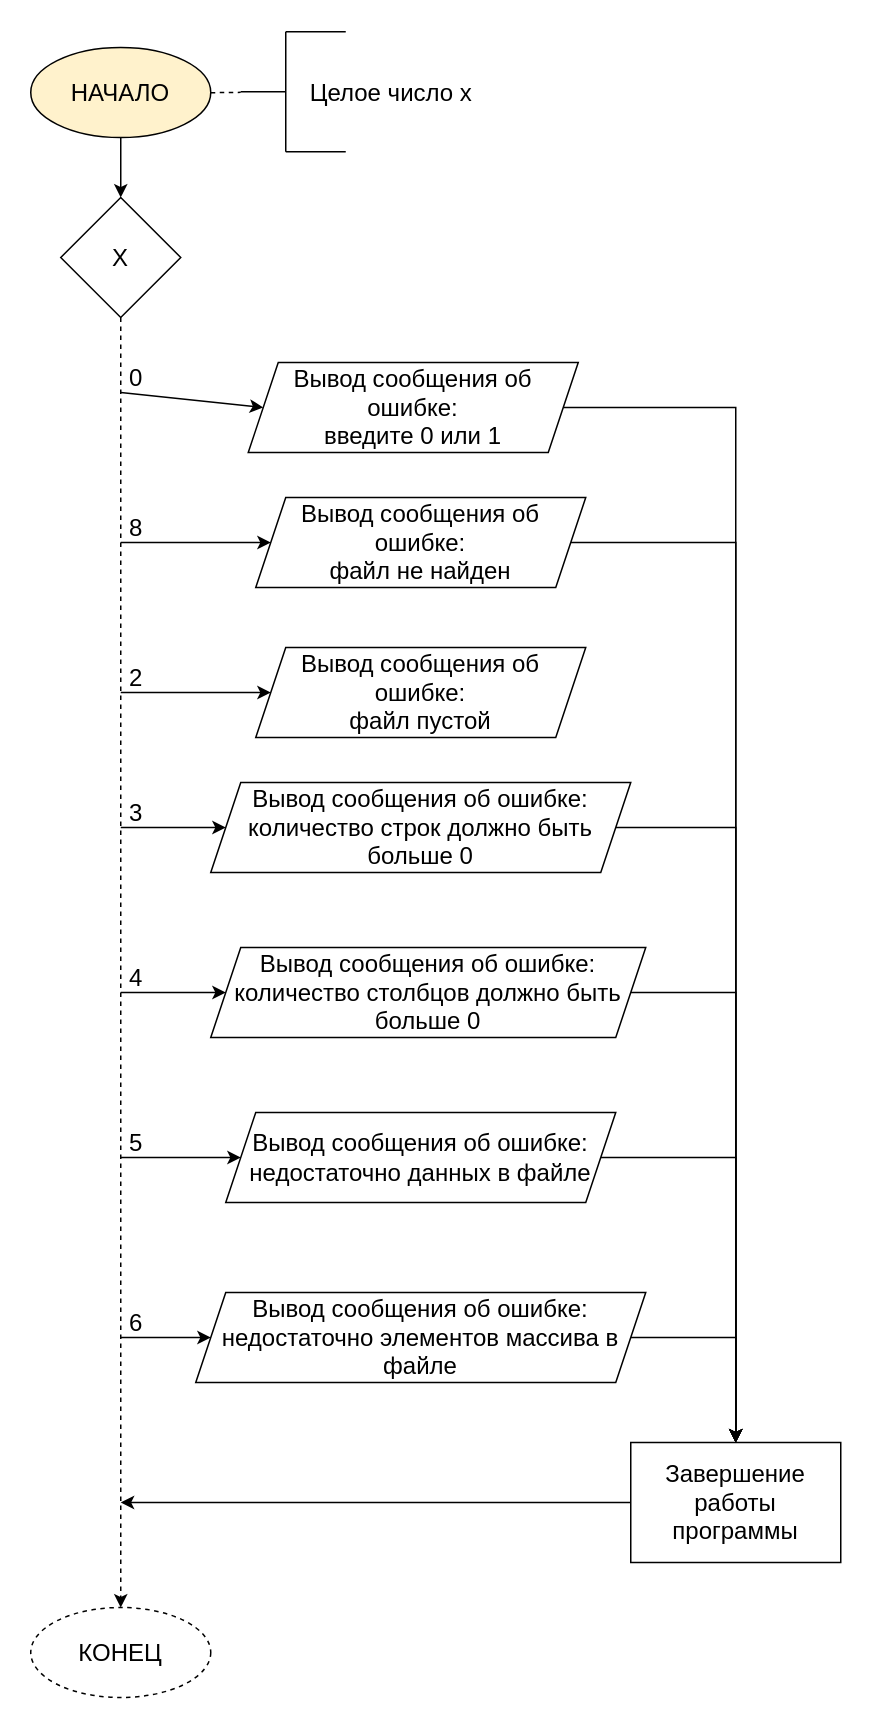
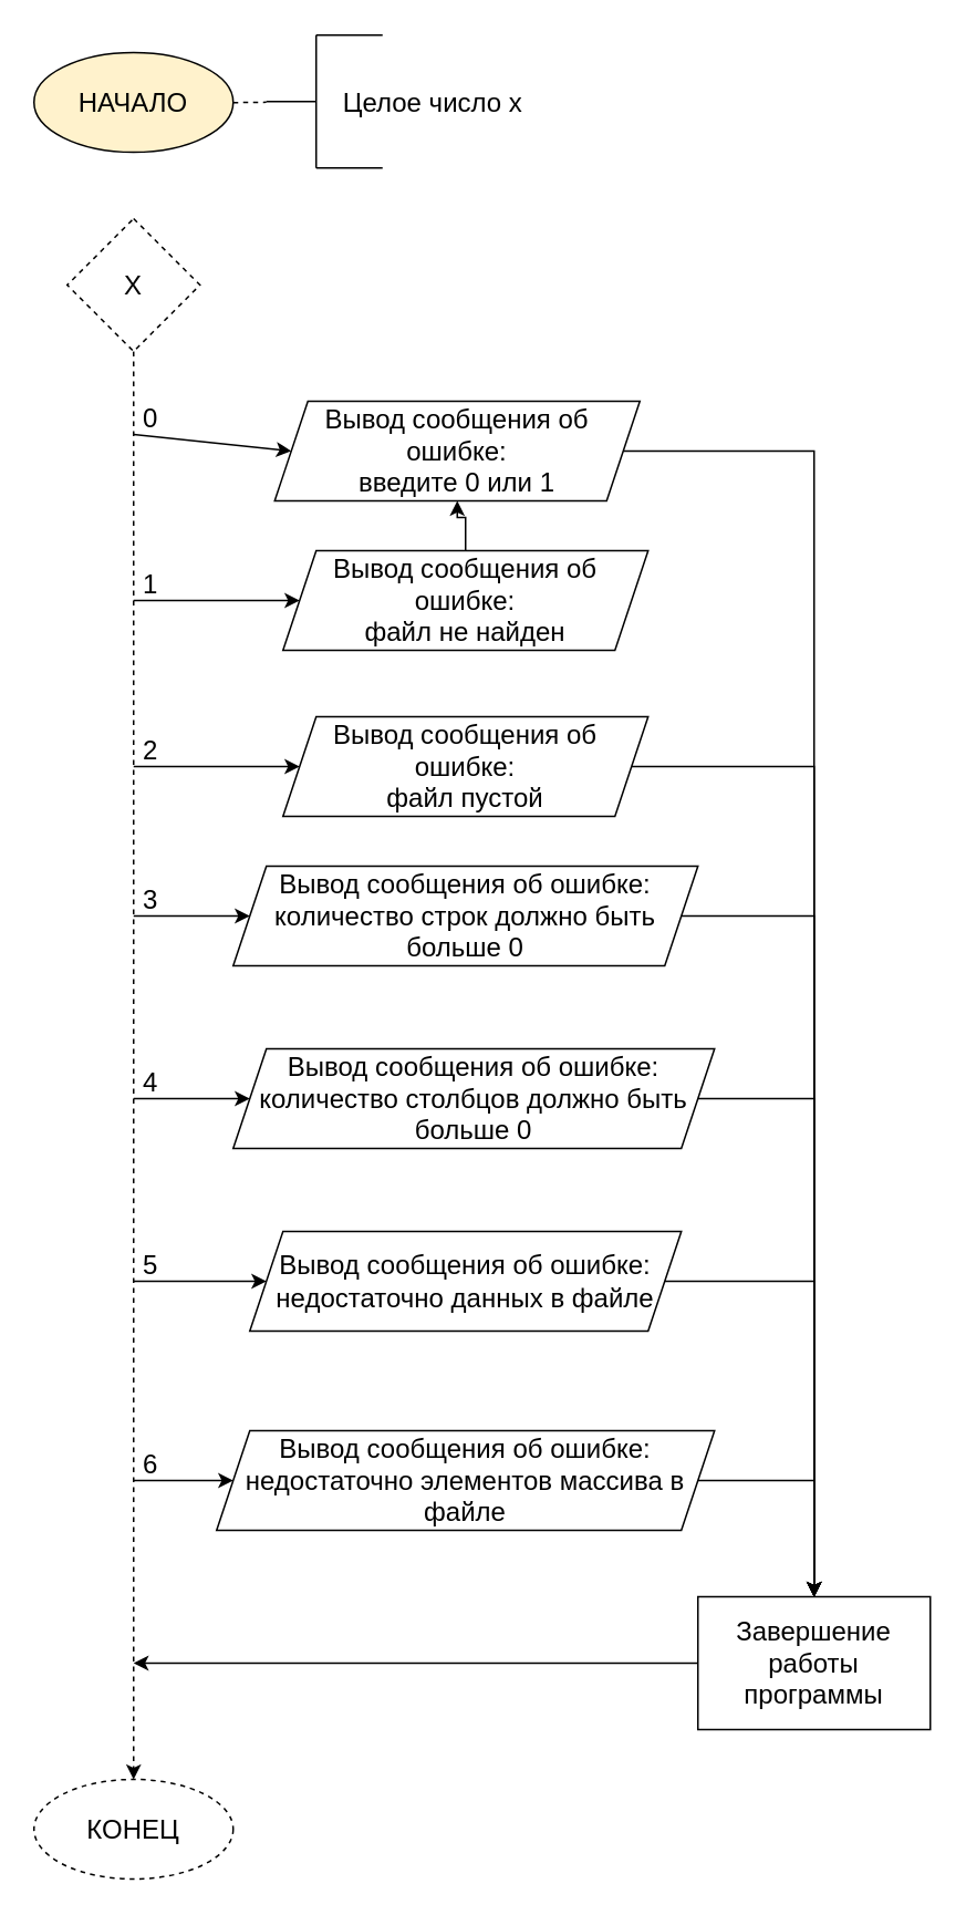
  <mxCell id="0" />
  <mxCell id="1" parent="0" />
- <mxCell id="2" value="" style="edgeStyle=orthogonalEdgeStyle;rounded=0;orthogonalLoop=1;jettySize=auto;html=1;fontSize=16;" edge="1" parent="1" source="3" target="11"><mxGeometry relative="1" as="geometry" /></mxCell>
  <mxCell id="3" value="НАЧАЛО" style="ellipse;whiteSpace=wrap;html=1;fontSize=16;fillColor=#fff2cc;" vertex="1" parent="1"><mxGeometry x="20" y="31" width="120" height="60" as="geometry" /></mxCell>
  <mxCell id="4" value="Целое число x" style="text;html=1;align=center;verticalAlign=middle;resizable=0;points=[];autosize=1;strokeColor=none;fillColor=none;fontSize=16;" vertex="1" parent="1"><mxGeometry x="200" y="51" width="120" height="20" as="geometry" /></mxCell>
  <mxCell id="5" value="" style="endArrow=none;html=1;rounded=0;fontSize=16;" edge="1" parent="1"><mxGeometry width="50" height="50" relative="1" as="geometry"><mxPoint x="190" y="60.5" as="sourcePoint" /><mxPoint x="160" y="60.5" as="targetPoint" /></mxGeometry></mxCell>
  <mxCell id="6" value="" style="endArrow=none;html=1;rounded=0;fontSize=16;" edge="1" parent="1"><mxGeometry width="50" height="50" relative="1" as="geometry"><mxPoint x="190" y="100.5" as="sourcePoint" /><mxPoint x="190" y="20.5" as="targetPoint" /></mxGeometry></mxCell>
  <mxCell id="7" value="" style="endArrow=none;html=1;rounded=0;fontSize=16;" edge="1" parent="1"><mxGeometry width="50" height="50" relative="1" as="geometry"><mxPoint x="230" y="20.5" as="sourcePoint" /><mxPoint x="190" y="20.5" as="targetPoint" /></mxGeometry></mxCell>
  <mxCell id="8" value="" style="endArrow=none;html=1;rounded=0;fontSize=16;" edge="1" parent="1"><mxGeometry width="50" height="50" relative="1" as="geometry"><mxPoint x="230" y="100.5" as="sourcePoint" /><mxPoint x="190" y="100.5" as="targetPoint" /></mxGeometry></mxCell>
  <mxCell id="9" value="" style="endArrow=none;dashed=1;html=1;rounded=0;exitX=1;exitY=0.5;exitDx=0;exitDy=0;" edge="1" parent="1"><mxGeometry width="50" height="50" relative="1" as="geometry"><mxPoint x="140" y="61.14" as="sourcePoint" /><mxPoint x="160" y="60.9" as="targetPoint" /></mxGeometry></mxCell>
  <mxCell id="10" style="edgeStyle=orthogonalEdgeStyle;rounded=0;orthogonalLoop=1;jettySize=auto;html=1;fontSize=16;entryX=0.5;entryY=0;entryDx=0;entryDy=0;dashed=1;" edge="1" parent="1" source="11" target="41"><mxGeometry relative="1" as="geometry"><mxPoint x="80" y="1002.667" as="targetPoint" /></mxGeometry></mxCell>
- <mxCell id="11" value="X" style="rhombus;whiteSpace=wrap;html=1;fontSize=16;" vertex="1" parent="1"><mxGeometry x="40" y="131" width="80" height="80" as="geometry" /></mxCell>
+ <mxCell id="11" value="X" style="rhombus;whiteSpace=wrap;html=1;fontSize=16;dashed=1;" vertex="1" parent="1"><mxGeometry x="40" y="131" width="80" height="80" as="geometry" /></mxCell>
  <mxCell id="12" style="edgeStyle=orthogonalEdgeStyle;rounded=0;orthogonalLoop=1;jettySize=auto;html=1;fontSize=16;entryX=0.5;entryY=0;entryDx=0;entryDy=0;" edge="1" parent="1" source="13" target="40"><mxGeometry relative="1" as="geometry"><mxPoint x="490" y="983.5" as="targetPoint" /></mxGeometry></mxCell>
  <mxCell id="13" value="Вывод сообщения об ошибке:&lt;br&gt;введите 0 или 1" style="shape=parallelogram;perimeter=parallelogramPerimeter;whiteSpace=wrap;html=1;fixedSize=1;fontSize=16;" vertex="1" parent="1"><mxGeometry x="165" y="241" width="220" height="60" as="geometry" /></mxCell>
  <mxCell id="14" value="" style="endArrow=classic;html=1;rounded=0;fontSize=16;entryX=0;entryY=0.5;entryDx=0;entryDy=0;" edge="1" parent="1" target="13"><mxGeometry width="50" height="50" relative="1" as="geometry"><mxPoint x="80" y="261" as="sourcePoint" /><mxPoint x="190" y="281" as="targetPoint" /></mxGeometry></mxCell>
  <mxCell id="15" value="0" style="text;html=1;align=center;verticalAlign=middle;resizable=0;points=[];autosize=1;strokeColor=none;fillColor=none;fontSize=16;" vertex="1" parent="1"><mxGeometry x="80" y="241" width="20" height="20" as="geometry" /></mxCell>
- <mxCell id="16" style="edgeStyle=orthogonalEdgeStyle;rounded=0;orthogonalLoop=1;jettySize=auto;html=1;entryX=0.5;entryY=0;entryDx=0;entryDy=0;fontSize=16;" edge="1" parent="1" source="17" target="40"><mxGeometry relative="1" as="geometry" /></mxCell>
+ <mxCell id="16" style="edgeStyle=orthogonalEdgeStyle;rounded=0;orthogonalLoop=1;jettySize=auto;html=1;fontSize=16;" edge="1" parent="1" source="17" target="13"><mxGeometry relative="1" as="geometry" /></mxCell>
  <mxCell id="17" value="Вывод сообщения об ошибке:&lt;br&gt;файл не найден" style="shape=parallelogram;perimeter=parallelogramPerimeter;whiteSpace=wrap;html=1;fixedSize=1;fontSize=16;" vertex="1" parent="1"><mxGeometry x="170" y="331" width="220" height="60" as="geometry" /></mxCell>
  <mxCell id="18" value="" style="endArrow=classic;html=1;rounded=0;fontSize=16;entryX=0;entryY=0.5;entryDx=0;entryDy=0;" edge="1" parent="1" target="17"><mxGeometry width="50" height="50" relative="1" as="geometry"><mxPoint x="80" y="361" as="sourcePoint" /><mxPoint x="190" y="381" as="targetPoint" /></mxGeometry></mxCell>
- <mxCell id="19" value="8" style="text;html=1;align=center;verticalAlign=middle;resizable=0;points=[];autosize=1;strokeColor=none;fillColor=none;fontSize=16;" vertex="1" parent="1"><mxGeometry x="80" y="341" width="20" height="20" as="geometry" /></mxCell>
+ <mxCell id="19" value="1" style="text;html=1;align=center;verticalAlign=middle;resizable=0;points=[];autosize=1;strokeColor=none;fillColor=none;fontSize=16;" vertex="1" parent="1"><mxGeometry x="80" y="341" width="20" height="20" as="geometry" /></mxCell>
+ <mxCell id="20" style="edgeStyle=orthogonalEdgeStyle;rounded=0;orthogonalLoop=1;jettySize=auto;html=1;entryX=0.5;entryY=0;entryDx=0;entryDy=0;fontSize=16;" edge="1" parent="1" source="21" target="40"><mxGeometry relative="1" as="geometry" /></mxCell>
  <mxCell id="21" value="Вывод сообщения об ошибке:&lt;br&gt;файл пустой" style="shape=parallelogram;perimeter=parallelogramPerimeter;whiteSpace=wrap;html=1;fixedSize=1;fontSize=16;" vertex="1" parent="1"><mxGeometry x="170" y="431" width="220" height="60" as="geometry" /></mxCell>
  <mxCell id="22" value="" style="endArrow=classic;html=1;rounded=0;fontSize=16;entryX=0;entryY=0.5;entryDx=0;entryDy=0;" edge="1" parent="1" target="21"><mxGeometry width="50" height="50" relative="1" as="geometry"><mxPoint x="80" y="461" as="sourcePoint" /><mxPoint x="190" y="481" as="targetPoint" /></mxGeometry></mxCell>
  <mxCell id="23" value="2" style="text;html=1;align=center;verticalAlign=middle;resizable=0;points=[];autosize=1;strokeColor=none;fillColor=none;fontSize=16;" vertex="1" parent="1"><mxGeometry x="80" y="441" width="20" height="20" as="geometry" /></mxCell>
  <mxCell id="24" style="edgeStyle=orthogonalEdgeStyle;rounded=0;orthogonalLoop=1;jettySize=auto;html=1;entryX=0.5;entryY=0;entryDx=0;entryDy=0;fontSize=16;" edge="1" parent="1" source="25" target="40"><mxGeometry relative="1" as="geometry"><Array as="points"><mxPoint x="490" y="551" /></Array></mxGeometry></mxCell>
  <mxCell id="25" value="Вывод сообщения об ошибке:&lt;br&gt;количество строк должно быть больше 0" style="shape=parallelogram;perimeter=parallelogramPerimeter;whiteSpace=wrap;html=1;fixedSize=1;fontSize=16;" vertex="1" parent="1"><mxGeometry x="140" y="521" width="280" height="60" as="geometry" /></mxCell>
  <mxCell id="26" value="" style="endArrow=classic;html=1;rounded=0;fontSize=16;entryX=0;entryY=0.5;entryDx=0;entryDy=0;" edge="1" parent="1" target="25"><mxGeometry width="50" height="50" relative="1" as="geometry"><mxPoint x="80" y="551" as="sourcePoint" /><mxPoint x="190" y="571" as="targetPoint" /></mxGeometry></mxCell>
  <mxCell id="27" value="3" style="text;html=1;align=center;verticalAlign=middle;resizable=0;points=[];autosize=1;strokeColor=none;fillColor=none;fontSize=16;" vertex="1" parent="1"><mxGeometry x="80" y="531" width="20" height="20" as="geometry" /></mxCell>
  <mxCell id="28" style="edgeStyle=orthogonalEdgeStyle;rounded=0;orthogonalLoop=1;jettySize=auto;html=1;entryX=0.5;entryY=0;entryDx=0;entryDy=0;fontSize=16;" edge="1" parent="1" source="29" target="40"><mxGeometry relative="1" as="geometry"><Array as="points"><mxPoint x="490" y="661" /></Array></mxGeometry></mxCell>
  <mxCell id="29" value="Вывод сообщения об ошибке:&lt;br&gt;количество столбцов должно быть больше 0" style="shape=parallelogram;perimeter=parallelogramPerimeter;whiteSpace=wrap;html=1;fixedSize=1;fontSize=16;" vertex="1" parent="1"><mxGeometry x="140" y="631" width="290" height="60" as="geometry" /></mxCell>
  <mxCell id="30" value="" style="endArrow=classic;html=1;rounded=0;fontSize=16;entryX=0;entryY=0.5;entryDx=0;entryDy=0;" edge="1" parent="1" target="29"><mxGeometry width="50" height="50" relative="1" as="geometry"><mxPoint x="80" y="661" as="sourcePoint" /><mxPoint x="190" y="681" as="targetPoint" /></mxGeometry></mxCell>
  <mxCell id="31" value="4" style="text;html=1;align=center;verticalAlign=middle;resizable=0;points=[];autosize=1;strokeColor=none;fillColor=none;fontSize=16;" vertex="1" parent="1"><mxGeometry x="80" y="641" width="20" height="20" as="geometry" /></mxCell>
  <mxCell id="32" style="edgeStyle=orthogonalEdgeStyle;rounded=0;orthogonalLoop=1;jettySize=auto;html=1;entryX=0.5;entryY=0;entryDx=0;entryDy=0;fontSize=16;" edge="1" parent="1" source="33" target="40"><mxGeometry relative="1" as="geometry" /></mxCell>
  <mxCell id="33" value="Вывод сообщения об ошибке:&lt;br&gt;недостаточно данных в файле" style="shape=parallelogram;perimeter=parallelogramPerimeter;whiteSpace=wrap;html=1;fixedSize=1;fontSize=16;" vertex="1" parent="1"><mxGeometry x="150" y="741" width="260" height="60" as="geometry" /></mxCell>
  <mxCell id="34" value="" style="endArrow=classic;html=1;rounded=0;fontSize=16;entryX=0;entryY=0.5;entryDx=0;entryDy=0;" edge="1" parent="1" target="33"><mxGeometry width="50" height="50" relative="1" as="geometry"><mxPoint x="80" y="771" as="sourcePoint" /><mxPoint x="190" y="791" as="targetPoint" /></mxGeometry></mxCell>
  <mxCell id="35" value="5" style="text;html=1;align=center;verticalAlign=middle;resizable=0;points=[];autosize=1;strokeColor=none;fillColor=none;fontSize=16;" vertex="1" parent="1"><mxGeometry x="80" y="751" width="20" height="20" as="geometry" /></mxCell>
  <mxCell id="36" style="edgeStyle=orthogonalEdgeStyle;rounded=0;orthogonalLoop=1;jettySize=auto;html=1;entryX=0.5;entryY=0;entryDx=0;entryDy=0;fontSize=16;" edge="1" parent="1" source="37" target="40"><mxGeometry relative="1" as="geometry"><Array as="points"><mxPoint x="490" y="891" /></Array></mxGeometry></mxCell>
  <mxCell id="37" value="Вывод сообщения об ошибке:&lt;br&gt;недостаточно элементов массива в файле" style="shape=parallelogram;perimeter=parallelogramPerimeter;whiteSpace=wrap;html=1;fixedSize=1;fontSize=16;" vertex="1" parent="1"><mxGeometry x="130" y="861" width="300" height="60" as="geometry" /></mxCell>
  <mxCell id="38" value="" style="endArrow=classic;html=1;rounded=0;fontSize=16;entryX=0;entryY=0.5;entryDx=0;entryDy=0;" edge="1" parent="1" target="37"><mxGeometry width="50" height="50" relative="1" as="geometry"><mxPoint x="80" y="891" as="sourcePoint" /><mxPoint x="190" y="911" as="targetPoint" /></mxGeometry></mxCell>
  <mxCell id="39" value="6" style="text;html=1;align=center;verticalAlign=middle;resizable=0;points=[];autosize=1;strokeColor=none;fillColor=none;fontSize=16;" vertex="1" parent="1"><mxGeometry x="80" y="871" width="20" height="20" as="geometry" /></mxCell>
  <mxCell id="40" value="Завершение работы программы" style="whiteSpace=wrap;html=1;fontSize=16;rounded=0;" vertex="1" parent="1"><mxGeometry x="420" y="961" width="140" height="80" as="geometry" /></mxCell>
  <mxCell id="41" value="КОНЕЦ" style="ellipse;whiteSpace=wrap;html=1;fontSize=16;dashed=1;" vertex="1" parent="1"><mxGeometry x="20" y="1071" width="120" height="60" as="geometry" /></mxCell>
  <mxCell id="42" value="" style="endArrow=classic;html=1;rounded=0;fontSize=16;exitX=0;exitY=0.5;exitDx=0;exitDy=0;" edge="1" parent="1" source="40"><mxGeometry width="50" height="50" relative="1" as="geometry"><mxPoint x="140" y="811" as="sourcePoint" /><mxPoint x="80" y="1001" as="targetPoint" /></mxGeometry></mxCell>
